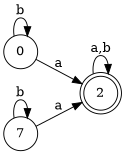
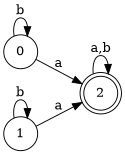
  digraph {
    rankdir=LR
    node [shape=circle]
    2 [shape=doublecircle]
    0
-   1 [label=7]
+   1
    2 -> 2 [label="a,b"]
    0 -> 2 [label=a]
    0 -> 0 [label=b]
    1 -> 2 [label=a]
    1 -> 1 [label=b]
  }
